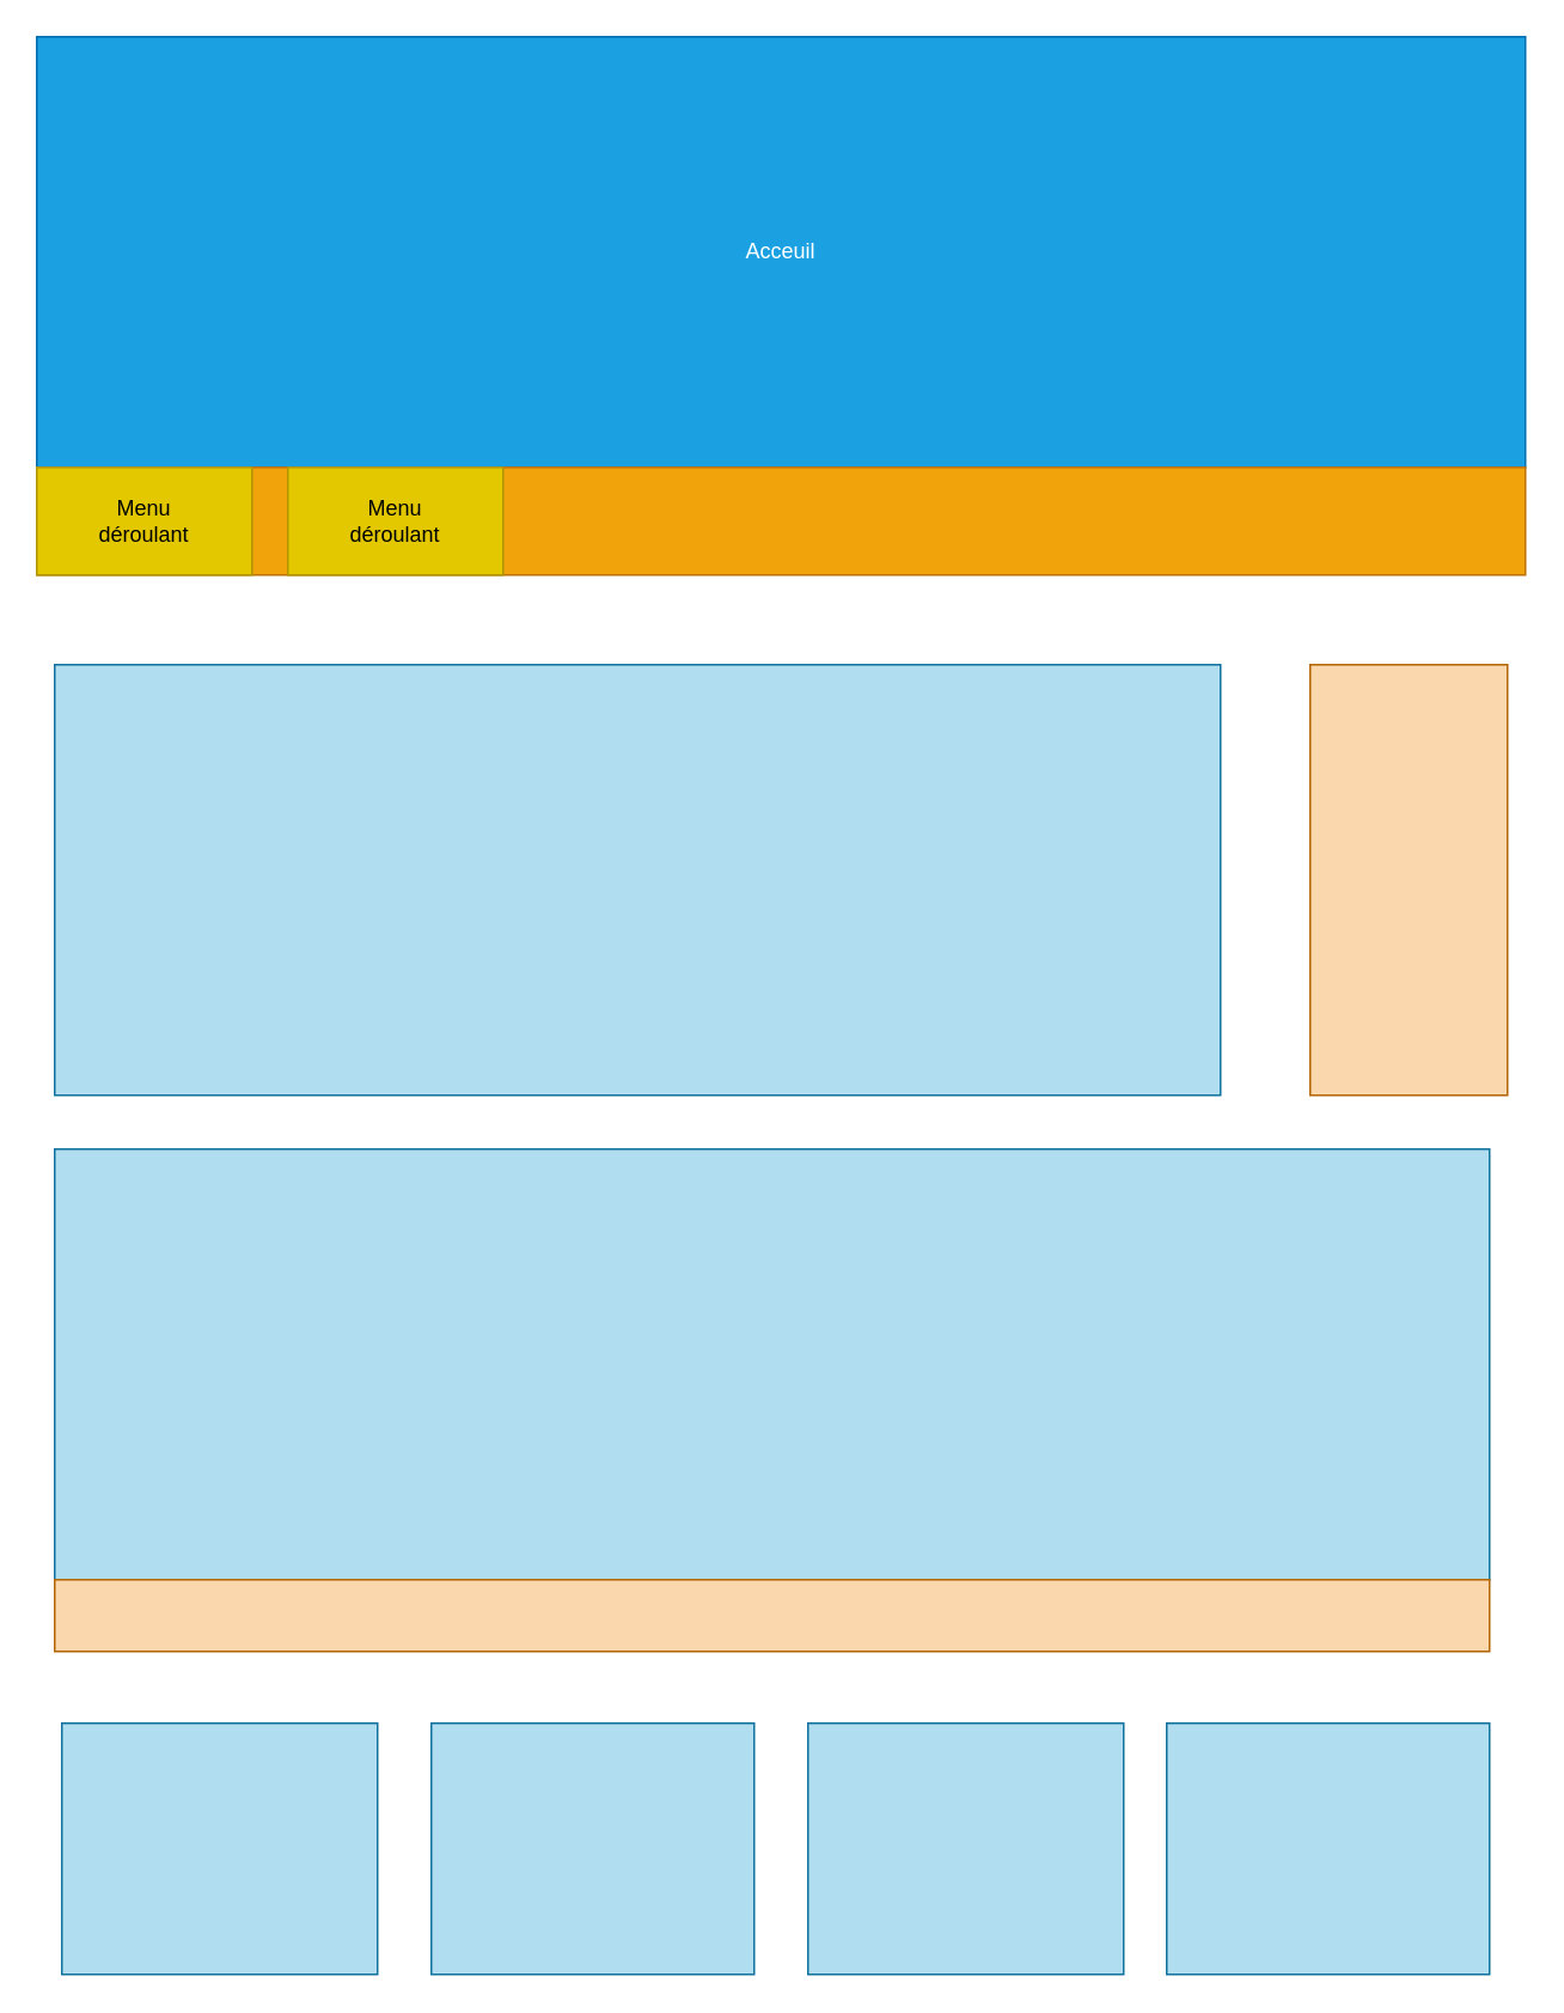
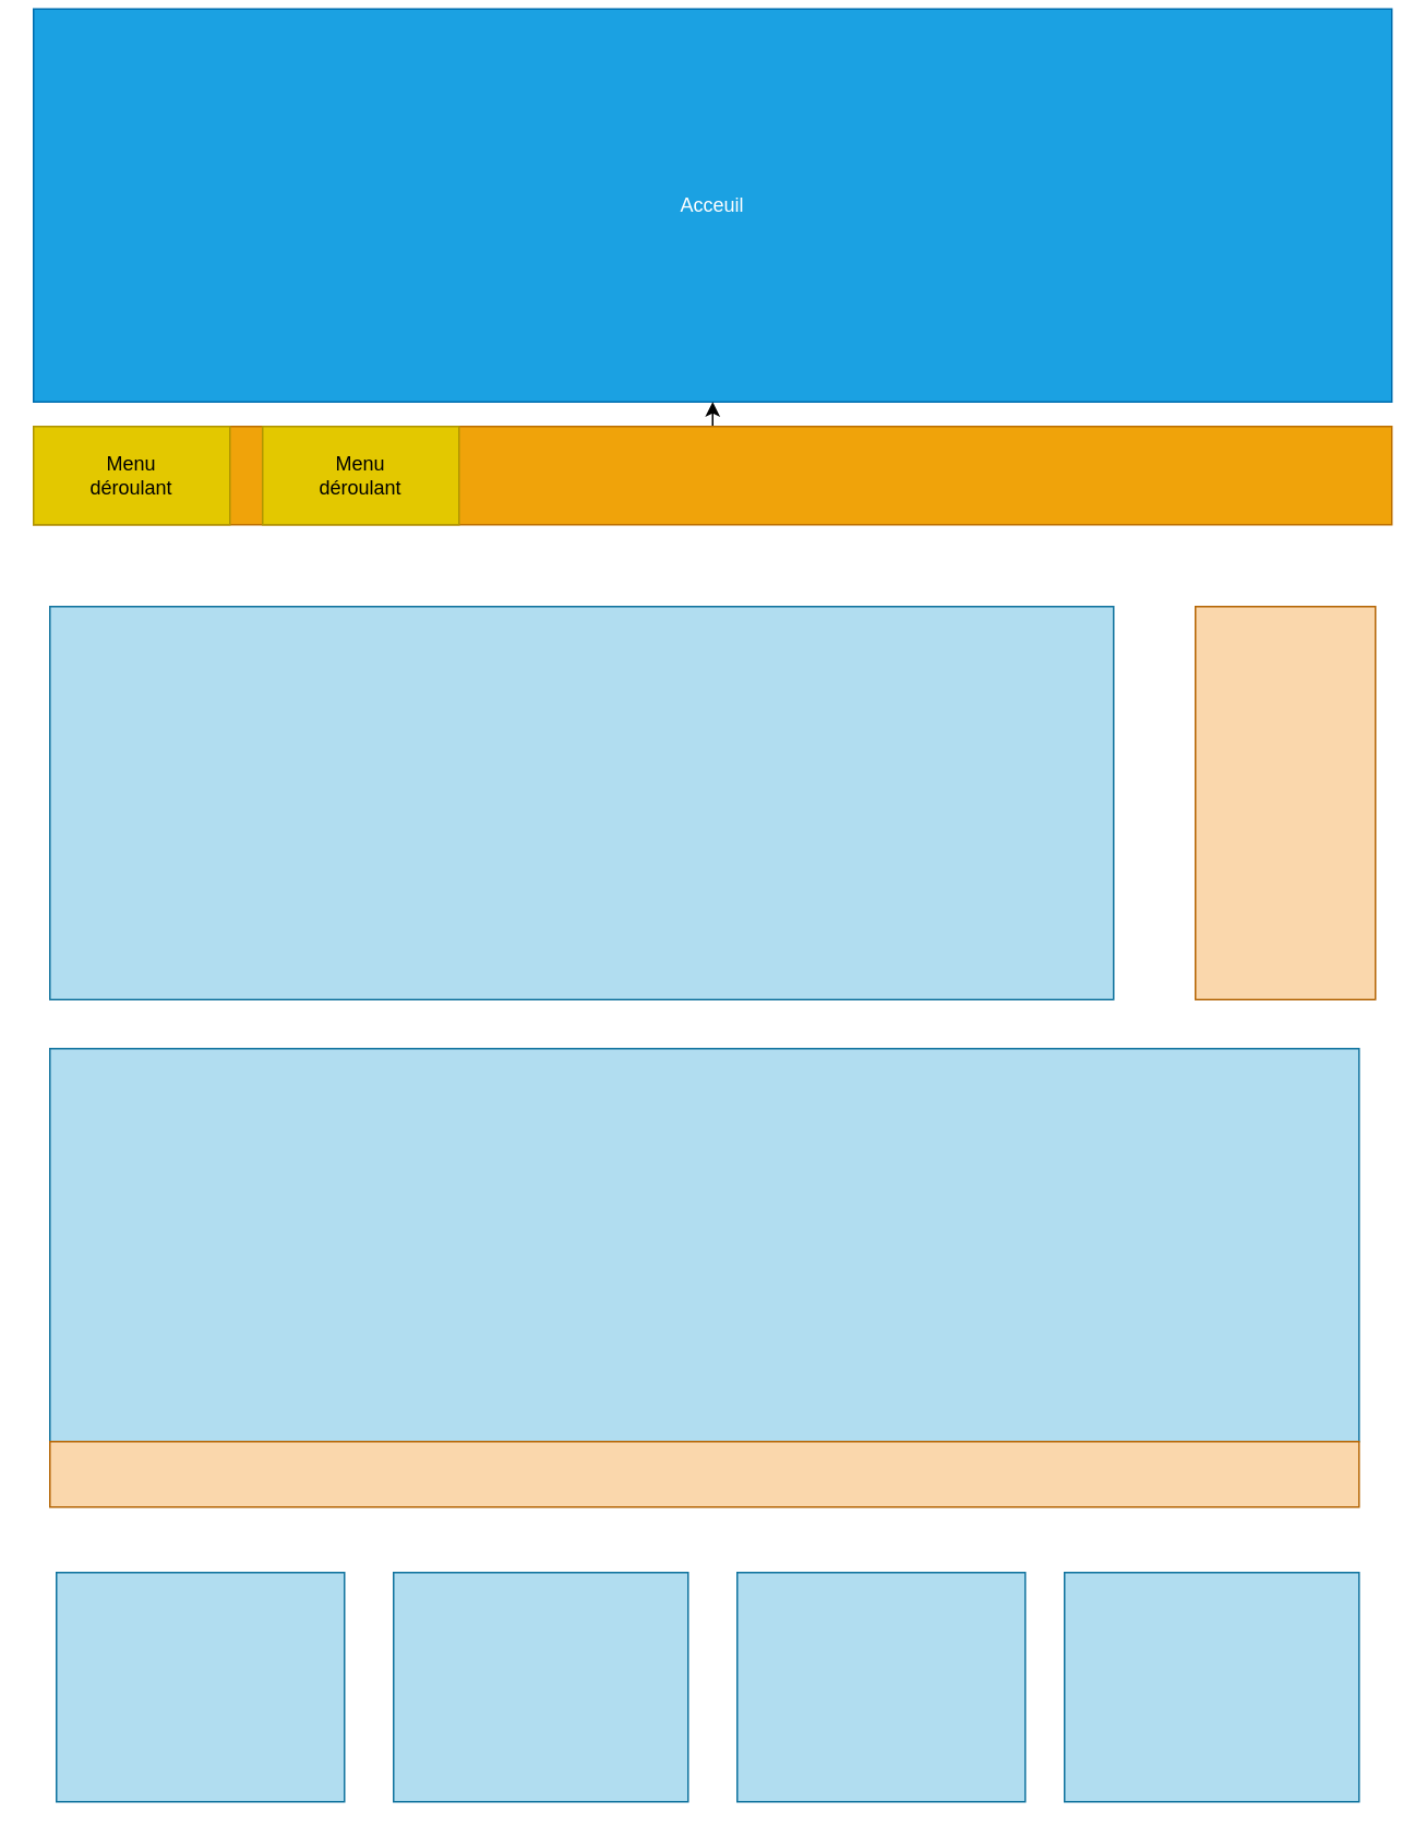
  <mxCell id="0" />
  <mxCell id="1" parent="0" />
- <mxCell id="2" value="Acceuil" style="rounded=0;whiteSpace=wrap;html=1;fillColor=#1ba1e2;fontColor=#ffffff;strokeColor=#006EAF;" parent="1" vertex="1"><mxGeometry width="830" height="240" as="geometry" x="20" y="20" /></mxCell>
+ <mxCell id="2" value="Acceuil" style="rounded=0;whiteSpace=wrap;html=1;fillColor=#1ba1e2;fontColor=#ffffff;strokeColor=#006EAF;" parent="1" vertex="1"><mxGeometry x="20" y="5" width="830" height="240" as="geometry" /></mxCell>
  <mxCell id="3" value="" style="edgeStyle=none;html=1;" parent="1" source="4" target="2" edge="1"><mxGeometry relative="1" as="geometry" /></mxCell>
  <mxCell id="4" value="" style="rounded=0;whiteSpace=wrap;html=1;fillColor=#f0a30a;fontColor=#000000;strokeColor=#BD7000;" parent="1" vertex="1"><mxGeometry y="260" width="830" height="60" as="geometry" x="20" /></mxCell>
  <mxCell id="5" value="Menu&lt;br&gt;déroulant" style="rounded=0;whiteSpace=wrap;html=1;fillColor=#e3c800;fontColor=#000000;strokeColor=#B09500;" parent="1" vertex="1"><mxGeometry y="260" width="120" height="60" as="geometry" x="20" /></mxCell>
  <mxCell id="6" value="" style="rounded=0;whiteSpace=wrap;html=1;fillColor=#b1ddf0;strokeColor=#10739e;" parent="1" vertex="1"><mxGeometry x="30" y="370" width="650" height="240" as="geometry" /></mxCell>
  <mxCell id="7" value="" style="rounded=0;whiteSpace=wrap;html=1;fillColor=#fad7ac;strokeColor=#b46504;" parent="1" vertex="1"><mxGeometry x="730" y="370" width="110" height="240" as="geometry" /></mxCell>
  <mxCell id="8" value="" style="rounded=0;whiteSpace=wrap;html=1;fillColor=#b1ddf0;strokeColor=#10739e;" parent="1" vertex="1"><mxGeometry x="30" y="640" width="800" height="240" as="geometry" /></mxCell>
  <mxCell id="9" value="" style="rounded=0;whiteSpace=wrap;html=1;fillColor=#fad7ac;strokeColor=#b46504;" parent="1" vertex="1"><mxGeometry x="30" y="880" width="800" height="40" as="geometry" /></mxCell>
  <mxCell id="10" value="" style="rounded=0;whiteSpace=wrap;html=1;fillColor=#b1ddf0;strokeColor=#10739e;" parent="1" vertex="1"><mxGeometry x="34" y="960" width="176" height="140" as="geometry" /></mxCell>
  <mxCell id="11" value="" style="rounded=0;whiteSpace=wrap;html=1;fillColor=#b1ddf0;strokeColor=#10739e;" parent="1" vertex="1"><mxGeometry x="240" y="960" width="180" height="140" as="geometry" /></mxCell>
  <mxCell id="12" value="" style="rounded=0;whiteSpace=wrap;html=1;fillColor=#b1ddf0;strokeColor=#10739e;" parent="1" vertex="1"><mxGeometry x="450" y="960" width="176" height="140" as="geometry" /></mxCell>
  <mxCell id="13" value="" style="rounded=0;whiteSpace=wrap;html=1;fillColor=#b1ddf0;strokeColor=#10739e;" parent="1" vertex="1"><mxGeometry x="650" y="960" width="180" height="140" as="geometry" /></mxCell>
  <mxCell id="14" value="&lt;span&gt;Menu&lt;/span&gt;&lt;br&gt;&lt;span&gt;déroulant&lt;/span&gt;" style="rounded=0;whiteSpace=wrap;html=1;fillColor=#e3c800;fontColor=#000000;strokeColor=#B09500;" parent="1" vertex="1"><mxGeometry x="160" y="260" width="120" height="60" as="geometry" /></mxCell>
